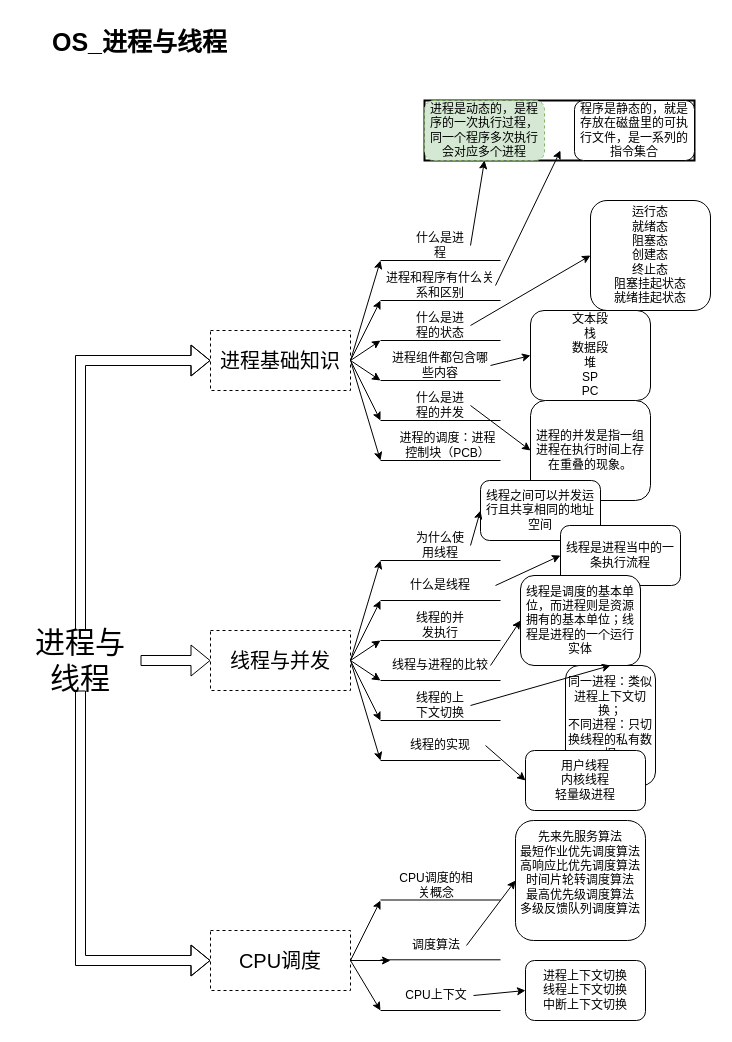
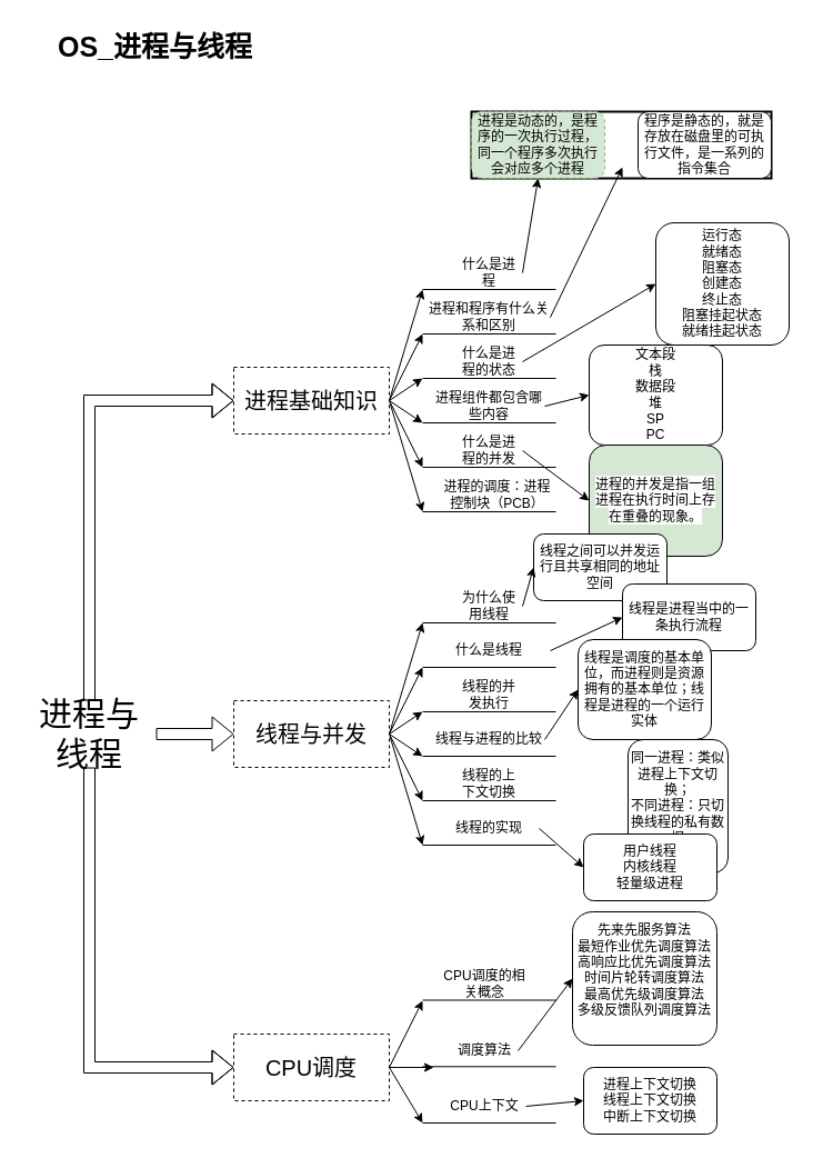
  <mxCell id="0" />
  <mxCell id="1" parent="0" />
  <mxCell id="2" value="&lt;h1 style=&quot;margin-top: 0px;&quot;&gt;&lt;font style=&quot;font-size: 25px;&quot;&gt;OS_进程与线程&lt;/font&gt;&lt;/h1&gt;" style="text;html=1;whiteSpace=wrap;overflow=hidden;rounded=0;" parent="1" vertex="1"><mxGeometry x="50" y="20" width="180" height="120" as="geometry" /></mxCell>
  <mxCell id="3" value="" style="group" vertex="1" connectable="0" parent="1"><mxGeometry x="20" y="230" width="480" height="780" as="geometry" /></mxCell>
  <mxCell id="4" style="edgeStyle=orthogonalEdgeStyle;rounded=0;orthogonalLoop=1;jettySize=auto;html=1;exitX=0.5;exitY=0;exitDx=0;exitDy=0;entryX=0;entryY=0.5;entryDx=0;entryDy=0;shape=flexArrow;" parent="3" source="7" target="15" edge="1"><mxGeometry relative="1" as="geometry" /></mxCell>
  <mxCell id="5" style="edgeStyle=orthogonalEdgeStyle;rounded=0;orthogonalLoop=1;jettySize=auto;html=1;exitX=1;exitY=0.5;exitDx=0;exitDy=0;entryX=0;entryY=0.5;entryDx=0;entryDy=0;shape=flexArrow;" parent="3" source="7" target="36" edge="1"><mxGeometry relative="1" as="geometry" /></mxCell>
  <mxCell id="6" style="edgeStyle=orthogonalEdgeStyle;rounded=0;orthogonalLoop=1;jettySize=auto;html=1;exitX=0.5;exitY=1;exitDx=0;exitDy=0;entryX=0;entryY=0.5;entryDx=0;entryDy=0;shape=flexArrow;" parent="3" source="7" target="53" edge="1"><mxGeometry relative="1" as="geometry" /></mxCell>
  <mxCell id="7" value="&lt;font style=&quot;font-size: 30px;&quot;&gt;进程与线程&lt;/font&gt;" style="rounded=0;whiteSpace=wrap;html=1;fontSize=20;fillColor=none;strokeColor=none;" parent="3" vertex="1"><mxGeometry y="400" width="120" height="60" as="geometry" /></mxCell>
  <mxCell id="8" value="" style="group" vertex="1" connectable="0" parent="3"><mxGeometry x="190" width="290" height="230" as="geometry" /></mxCell>
  <mxCell id="9" style="edgeStyle=none;rounded=0;orthogonalLoop=1;jettySize=auto;html=1;exitX=1;exitY=0.5;exitDx=0;exitDy=0;" edge="1" parent="8" source="15"><mxGeometry relative="1" as="geometry"><mxPoint x="170" y="30" as="targetPoint" /></mxGeometry></mxCell>
  <mxCell id="10" style="edgeStyle=none;rounded=0;orthogonalLoop=1;jettySize=auto;html=1;exitX=1;exitY=0.5;exitDx=0;exitDy=0;" edge="1" parent="8" source="15"><mxGeometry relative="1" as="geometry"><mxPoint x="170" y="70" as="targetPoint" /></mxGeometry></mxCell>
  <mxCell id="11" style="edgeStyle=none;rounded=0;orthogonalLoop=1;jettySize=auto;html=1;exitX=1;exitY=0.5;exitDx=0;exitDy=0;" edge="1" parent="8" source="15"><mxGeometry relative="1" as="geometry"><mxPoint x="170" y="110" as="targetPoint" /></mxGeometry></mxCell>
  <mxCell id="12" style="edgeStyle=none;rounded=0;orthogonalLoop=1;jettySize=auto;html=1;exitX=1;exitY=0.5;exitDx=0;exitDy=0;" edge="1" parent="8" source="15"><mxGeometry relative="1" as="geometry"><mxPoint x="170" y="150" as="targetPoint" /></mxGeometry></mxCell>
  <mxCell id="13" style="edgeStyle=none;rounded=0;orthogonalLoop=1;jettySize=auto;html=1;exitX=1;exitY=0.5;exitDx=0;exitDy=0;" edge="1" parent="8" source="15"><mxGeometry relative="1" as="geometry"><mxPoint x="170" y="190" as="targetPoint" /></mxGeometry></mxCell>
  <mxCell id="14" style="edgeStyle=none;rounded=0;orthogonalLoop=1;jettySize=auto;html=1;exitX=1;exitY=0.5;exitDx=0;exitDy=0;" edge="1" parent="8" source="15"><mxGeometry relative="1" as="geometry"><mxPoint x="170" y="230" as="targetPoint" /></mxGeometry></mxCell>
  <mxCell id="15" value="进程基础知识" style="rounded=0;whiteSpace=wrap;html=1;fontSize=20;dashed=1;" parent="8" vertex="1"><mxGeometry y="100" width="140" height="60" as="geometry" /></mxCell>
  <mxCell id="16" value="什么是进程" style="text;html=1;align=center;verticalAlign=middle;whiteSpace=wrap;rounded=0;" parent="8" vertex="1"><mxGeometry x="200" width="60" height="30" as="geometry" /></mxCell>
  <mxCell id="17" value="" style="endArrow=none;html=1;rounded=0;" parent="8" edge="1"><mxGeometry width="50" height="50" relative="1" as="geometry"><mxPoint x="170" y="30" as="sourcePoint" /><mxPoint x="290" y="30" as="targetPoint" /><Array as="points" /></mxGeometry></mxCell>
  <mxCell id="18" value="" style="endArrow=none;html=1;rounded=0;" parent="8" edge="1"><mxGeometry width="50" height="50" relative="1" as="geometry"><mxPoint x="170" y="70" as="sourcePoint" /><mxPoint x="290" y="70" as="targetPoint" /><Array as="points" /></mxGeometry></mxCell>
  <mxCell id="19" style="edgeStyle=none;rounded=0;orthogonalLoop=1;jettySize=auto;html=1;exitX=1;exitY=0.5;exitDx=0;exitDy=0;" edge="1" parent="8" source="20"><mxGeometry relative="1" as="geometry"><mxPoint x="350" y="-80" as="targetPoint" /></mxGeometry></mxCell>
  <mxCell id="20" value="进程和程序有什么关系和区别" style="text;html=1;align=center;verticalAlign=middle;whiteSpace=wrap;rounded=0;" parent="8" vertex="1"><mxGeometry x="175" y="40" width="110" height="30" as="geometry" /></mxCell>
  <mxCell id="21" value="" style="endArrow=none;html=1;rounded=0;" parent="8" edge="1"><mxGeometry width="50" height="50" relative="1" as="geometry"><mxPoint x="170" y="110" as="sourcePoint" /><mxPoint x="290" y="110" as="targetPoint" /><Array as="points" /></mxGeometry></mxCell>
  <mxCell id="22" value="什么是进程的状态" style="text;html=1;align=center;verticalAlign=middle;whiteSpace=wrap;rounded=0;" parent="8" vertex="1"><mxGeometry x="200" y="80" width="60" height="30" as="geometry" /></mxCell>
  <mxCell id="23" value="" style="endArrow=none;html=1;rounded=0;" parent="8" edge="1"><mxGeometry width="50" height="50" relative="1" as="geometry"><mxPoint x="170" y="150" as="sourcePoint" /><mxPoint x="290" y="150" as="targetPoint" /><Array as="points" /></mxGeometry></mxCell>
  <mxCell id="24" value="进程组件都包含哪些内容" style="text;html=1;align=center;verticalAlign=middle;whiteSpace=wrap;rounded=0;" parent="8" vertex="1"><mxGeometry x="180" y="120" width="100" height="30" as="geometry" /></mxCell>
  <mxCell id="25" value="" style="endArrow=none;html=1;rounded=0;" parent="8" edge="1"><mxGeometry width="50" height="50" relative="1" as="geometry"><mxPoint x="170" y="190" as="sourcePoint" /><mxPoint x="290" y="190" as="targetPoint" /><Array as="points" /></mxGeometry></mxCell>
  <mxCell id="26" value="什么是进程的并发" style="text;html=1;align=center;verticalAlign=middle;whiteSpace=wrap;rounded=0;" parent="8" vertex="1"><mxGeometry x="200" y="160" width="60" height="30" as="geometry" /></mxCell>
  <mxCell id="27" value="" style="endArrow=none;html=1;rounded=0;" parent="8" edge="1"><mxGeometry width="50" height="50" relative="1" as="geometry"><mxPoint x="170" y="230" as="sourcePoint" /><mxPoint x="290" y="230" as="targetPoint" /><Array as="points" /></mxGeometry></mxCell>
  <mxCell id="28" value="进程的调度：进程控制块（PCB）" style="text;html=1;align=center;verticalAlign=middle;whiteSpace=wrap;rounded=0;" parent="8" vertex="1"><mxGeometry x="185" y="200" width="105" height="30" as="geometry" /></mxCell>
  <mxCell id="29" value="" style="group" vertex="1" connectable="0" parent="3"><mxGeometry x="190" y="300" width="290" height="230" as="geometry" /></mxCell>
  <mxCell id="30" style="edgeStyle=none;rounded=0;orthogonalLoop=1;jettySize=auto;html=1;exitX=1;exitY=0.5;exitDx=0;exitDy=0;" edge="1" parent="29" source="36"><mxGeometry relative="1" as="geometry"><mxPoint x="170" y="30" as="targetPoint" /></mxGeometry></mxCell>
  <mxCell id="31" style="edgeStyle=none;rounded=0;orthogonalLoop=1;jettySize=auto;html=1;exitX=1;exitY=0.5;exitDx=0;exitDy=0;" edge="1" parent="29" source="36"><mxGeometry relative="1" as="geometry"><mxPoint x="170" y="70" as="targetPoint" /></mxGeometry></mxCell>
  <mxCell id="32" style="edgeStyle=none;rounded=0;orthogonalLoop=1;jettySize=auto;html=1;exitX=1;exitY=0.5;exitDx=0;exitDy=0;" edge="1" parent="29" source="36"><mxGeometry relative="1" as="geometry"><mxPoint x="170" y="110" as="targetPoint" /></mxGeometry></mxCell>
  <mxCell id="33" style="edgeStyle=none;rounded=0;orthogonalLoop=1;jettySize=auto;html=1;exitX=1;exitY=0.5;exitDx=0;exitDy=0;" edge="1" parent="29" source="36"><mxGeometry relative="1" as="geometry"><mxPoint x="170" y="150" as="targetPoint" /></mxGeometry></mxCell>
  <mxCell id="34" style="edgeStyle=none;rounded=0;orthogonalLoop=1;jettySize=auto;html=1;exitX=1;exitY=0.5;exitDx=0;exitDy=0;" edge="1" parent="29" source="36"><mxGeometry relative="1" as="geometry"><mxPoint x="170" y="190" as="targetPoint" /></mxGeometry></mxCell>
  <mxCell id="35" style="edgeStyle=none;rounded=0;orthogonalLoop=1;jettySize=auto;html=1;exitX=1;exitY=0.5;exitDx=0;exitDy=0;" edge="1" parent="29" source="36"><mxGeometry relative="1" as="geometry"><mxPoint x="170" y="230" as="targetPoint" /></mxGeometry></mxCell>
  <mxCell id="36" value="线程与并发" style="rounded=0;whiteSpace=wrap;html=1;fontSize=20;dashed=1;" parent="29" vertex="1"><mxGeometry y="100" width="140" height="60" as="geometry" /></mxCell>
  <mxCell id="37" value="" style="endArrow=none;html=1;rounded=0;" edge="1" parent="29"><mxGeometry width="50" height="50" relative="1" as="geometry"><mxPoint x="170" y="30" as="sourcePoint" /><mxPoint x="290" y="30" as="targetPoint" /><Array as="points" /></mxGeometry></mxCell>
  <mxCell id="38" value="" style="endArrow=none;html=1;rounded=0;" edge="1" parent="29"><mxGeometry width="50" height="50" relative="1" as="geometry"><mxPoint x="170" y="70" as="sourcePoint" /><mxPoint x="290" y="70" as="targetPoint" /><Array as="points" /></mxGeometry></mxCell>
  <mxCell id="39" value="什么是线程" style="text;html=1;align=center;verticalAlign=middle;whiteSpace=wrap;rounded=0;" vertex="1" parent="29"><mxGeometry x="175" y="40" width="110" height="30" as="geometry" /></mxCell>
  <mxCell id="40" value="" style="endArrow=none;html=1;rounded=0;" edge="1" parent="29"><mxGeometry width="50" height="50" relative="1" as="geometry"><mxPoint x="170" y="110" as="sourcePoint" /><mxPoint x="290" y="110" as="targetPoint" /><Array as="points" /></mxGeometry></mxCell>
  <mxCell id="41" value="线程的并发执行" style="text;html=1;align=center;verticalAlign=middle;whiteSpace=wrap;rounded=0;" vertex="1" parent="29"><mxGeometry x="200" y="80" width="60" height="30" as="geometry" /></mxCell>
  <mxCell id="42" value="" style="endArrow=none;html=1;rounded=0;" edge="1" parent="29"><mxGeometry width="50" height="50" relative="1" as="geometry"><mxPoint x="170" y="150" as="sourcePoint" /><mxPoint x="290" y="150" as="targetPoint" /><Array as="points" /></mxGeometry></mxCell>
  <mxCell id="43" value="线程与进程的比较" style="text;html=1;align=center;verticalAlign=middle;whiteSpace=wrap;rounded=0;" vertex="1" parent="29"><mxGeometry x="180" y="120" width="100" height="30" as="geometry" /></mxCell>
  <mxCell id="44" value="" style="endArrow=none;html=1;rounded=0;" edge="1" parent="29"><mxGeometry width="50" height="50" relative="1" as="geometry"><mxPoint x="170" y="190" as="sourcePoint" /><mxPoint x="290" y="190" as="targetPoint" /><Array as="points" /></mxGeometry></mxCell>
  <mxCell id="45" value="线程的上下文切换" style="text;html=1;align=center;verticalAlign=middle;whiteSpace=wrap;rounded=0;" vertex="1" parent="29"><mxGeometry x="200" y="160" width="60" height="30" as="geometry" /></mxCell>
  <mxCell id="46" value="" style="endArrow=none;html=1;rounded=0;" edge="1" parent="29"><mxGeometry width="50" height="50" relative="1" as="geometry"><mxPoint x="170" y="230" as="sourcePoint" /><mxPoint x="290" y="230" as="targetPoint" /><Array as="points" /></mxGeometry></mxCell>
  <mxCell id="47" value="线程的实现" style="text;html=1;align=center;verticalAlign=middle;whiteSpace=wrap;rounded=0;" vertex="1" parent="29"><mxGeometry x="185" y="200" width="90" height="30" as="geometry" /></mxCell>
  <mxCell id="48" value="为什么使用线程" style="text;html=1;align=center;verticalAlign=middle;whiteSpace=wrap;rounded=0;" vertex="1" parent="29"><mxGeometry x="200" width="60" height="30" as="geometry" /></mxCell>
  <mxCell id="49" value="" style="group" vertex="1" connectable="0" parent="3"><mxGeometry x="190" y="640" width="290" height="140" as="geometry" /></mxCell>
  <mxCell id="50" style="edgeStyle=none;rounded=0;orthogonalLoop=1;jettySize=auto;html=1;exitX=1;exitY=0.5;exitDx=0;exitDy=0;" edge="1" parent="49" source="53"><mxGeometry relative="1" as="geometry"><mxPoint x="170" y="30" as="targetPoint" /></mxGeometry></mxCell>
  <mxCell id="51" style="edgeStyle=none;rounded=0;orthogonalLoop=1;jettySize=auto;html=1;exitX=1;exitY=0.5;exitDx=0;exitDy=0;" edge="1" parent="49" source="53"><mxGeometry relative="1" as="geometry"><mxPoint x="180" y="90" as="targetPoint" /></mxGeometry></mxCell>
  <mxCell id="52" style="edgeStyle=none;rounded=0;orthogonalLoop=1;jettySize=auto;html=1;exitX=1;exitY=0.5;exitDx=0;exitDy=0;" edge="1" parent="49" source="53"><mxGeometry relative="1" as="geometry"><mxPoint x="170" y="140" as="targetPoint" /></mxGeometry></mxCell>
  <mxCell id="53" value="CPU调度" style="rounded=0;whiteSpace=wrap;html=1;fontSize=20;dashed=1;" parent="49" vertex="1"><mxGeometry y="60" width="140" height="60" as="geometry" /></mxCell>
  <mxCell id="54" value="" style="endArrow=none;html=1;rounded=0;" edge="1" parent="49"><mxGeometry width="50" height="50" relative="1" as="geometry"><mxPoint x="170" y="29.5" as="sourcePoint" /><mxPoint x="290" y="29.5" as="targetPoint" /><Array as="points" /></mxGeometry></mxCell>
  <mxCell id="55" value="CPU调度的相关概念" style="text;html=1;align=center;verticalAlign=middle;whiteSpace=wrap;rounded=0;" vertex="1" parent="49"><mxGeometry x="186" width="80" height="30" as="geometry" /></mxCell>
  <mxCell id="56" value="" style="endArrow=none;html=1;rounded=0;" edge="1" parent="49"><mxGeometry width="50" height="50" relative="1" as="geometry"><mxPoint x="170" y="89.31" as="sourcePoint" /><mxPoint x="290" y="89.31" as="targetPoint" /><Array as="points" /></mxGeometry></mxCell>
  <mxCell id="57" value="调度算法" style="text;html=1;align=center;verticalAlign=middle;whiteSpace=wrap;rounded=0;" vertex="1" parent="49"><mxGeometry x="196" y="60" width="60" height="30" as="geometry" /></mxCell>
  <mxCell id="58" value="" style="endArrow=none;html=1;rounded=0;" edge="1" parent="49"><mxGeometry width="50" height="50" relative="1" as="geometry"><mxPoint x="170" y="140" as="sourcePoint" /><mxPoint x="290" y="140" as="targetPoint" /><Array as="points" /></mxGeometry></mxCell>
  <mxCell id="59" value="CPU上下文" style="text;html=1;align=center;verticalAlign=middle;whiteSpace=wrap;rounded=0;" vertex="1" parent="49"><mxGeometry x="189" y="110" width="74" height="30" as="geometry" /></mxCell>
  <mxCell id="60" value="运行态&lt;div&gt;就绪态&lt;/div&gt;&lt;div&gt;阻塞态&lt;/div&gt;&lt;div&gt;创建态&lt;/div&gt;&lt;div&gt;终止态&lt;/div&gt;&lt;div&gt;阻塞挂起状态&lt;/div&gt;&lt;div&gt;就绪挂起状态&lt;/div&gt;" style="rounded=1;whiteSpace=wrap;html=1;" vertex="1" parent="1"><mxGeometry x="590" y="200" width="120" height="110" as="geometry" /></mxCell>
  <mxCell id="61" value="" style="group;strokeColor=default;strokeWidth=2;" vertex="1" connectable="0" parent="1"><mxGeometry x="424" y="100" width="270" height="60" as="geometry" /></mxCell>
  <mxCell id="62" value="进程是&lt;font style=&quot;font-size: 12px;&quot;&gt;动态&lt;/font&gt;的，是程序的一次执行过程，同一个程序多次执行会对应多个进程" style="rounded=1;whiteSpace=wrap;html=1;fillColor=#d5e8d4;strokeColor=#82b366;dashed=1;" vertex="1" parent="61"><mxGeometry width="120" height="60" as="geometry" /></mxCell>
  <mxCell id="63" value="程序是静态的，就是存放在磁盘里的可执行文件，是一系列的指令集合" style="rounded=1;whiteSpace=wrap;html=1;" vertex="1" parent="61"><mxGeometry x="150" width="120" height="60" as="geometry" /></mxCell>
  <mxCell id="64" style="edgeStyle=none;rounded=0;orthogonalLoop=1;jettySize=auto;html=1;exitX=1;exitY=0.5;exitDx=0;exitDy=0;entryX=0;entryY=0.5;entryDx=0;entryDy=0;" edge="1" parent="1" source="22" target="60"><mxGeometry relative="1" as="geometry" /></mxCell>
  <mxCell id="65" value="文本段&lt;div&gt;栈&lt;/div&gt;&lt;div&gt;数据段&lt;/div&gt;&lt;div&gt;堆&lt;/div&gt;&lt;div&gt;SP&lt;/div&gt;&lt;div&gt;PC&lt;/div&gt;" style="rounded=1;whiteSpace=wrap;html=1;" vertex="1" parent="1"><mxGeometry x="530" y="310" width="120" height="90" as="geometry" /></mxCell>
- <mxCell id="66" value="&lt;span style=&quot;font-family: -apple-system, BlinkMacSystemFont, &amp;quot;Segoe UI&amp;quot;, Roboto, Ubuntu, &amp;quot;Helvetica Neue&amp;quot;, Helvetica, Arial, &amp;quot;PingFang SC&amp;quot;, &amp;quot;Hiragino Sans GB&amp;quot;, &amp;quot;Microsoft YaHei UI&amp;quot;, &amp;quot;Microsoft YaHei&amp;quot;, &amp;quot;Source Han Sans CN&amp;quot;, sans-serif, &amp;quot;Apple Color Emoji&amp;quot;, &amp;quot;Segoe UI Emoji&amp;quot;; text-align: start; background-color: rgb(253, 253, 254);&quot;&gt;&lt;font style=&quot;font-size: 12px;&quot;&gt;进程的并发是指一组进程在执行时间上存在重叠的现象。&lt;/font&gt;&lt;/span&gt;" style="rounded=1;whiteSpace=wrap;html=1;" vertex="1" parent="1"><mxGeometry x="530" y="400" width="120" height="100" as="geometry" /></mxCell>
+ <mxCell id="66" value="&lt;span style=&quot;font-family: -apple-system, BlinkMacSystemFont, &amp;quot;Segoe UI&amp;quot;, Roboto, Ubuntu, &amp;quot;Helvetica Neue&amp;quot;, Helvetica, Arial, &amp;quot;PingFang SC&amp;quot;, &amp;quot;Hiragino Sans GB&amp;quot;, &amp;quot;Microsoft YaHei UI&amp;quot;, &amp;quot;Microsoft YaHei&amp;quot;, &amp;quot;Source Han Sans CN&amp;quot;, sans-serif, &amp;quot;Apple Color Emoji&amp;quot;, &amp;quot;Segoe UI Emoji&amp;quot;; text-align: start; background-color: rgb(253, 253, 254);&quot;&gt;&lt;font style=&quot;font-size: 12px;&quot;&gt;进程的并发是指一组进程在执行时间上存在重叠的现象。&lt;/font&gt;&lt;/span&gt;" style="rounded=1;whiteSpace=wrap;html=1;fillColor=#d5e8d4;" vertex="1" parent="1"><mxGeometry x="530" y="400" width="120" height="100" as="geometry" /></mxCell>
  <mxCell id="67" style="edgeStyle=none;rounded=0;orthogonalLoop=1;jettySize=auto;html=1;exitX=1;exitY=0.5;exitDx=0;exitDy=0;entryX=0;entryY=0.5;entryDx=0;entryDy=0;" edge="1" parent="1" source="24" target="65"><mxGeometry relative="1" as="geometry" /></mxCell>
  <mxCell id="68" style="edgeStyle=none;rounded=0;orthogonalLoop=1;jettySize=auto;html=1;exitX=1;exitY=0.5;exitDx=0;exitDy=0;entryX=0;entryY=0.5;entryDx=0;entryDy=0;" edge="1" parent="1" source="26" target="66"><mxGeometry relative="1" as="geometry" /></mxCell>
  <mxCell id="69" value="线程之间可以并发运行且共享相同的地址空间" style="rounded=1;whiteSpace=wrap;html=1;" vertex="1" parent="1"><mxGeometry x="480" y="480" width="120" height="60" as="geometry" /></mxCell>
  <mxCell id="70" value="线程是进程当中的一条执行流程" style="rounded=1;whiteSpace=wrap;html=1;" vertex="1" parent="1"><mxGeometry x="560" y="525" width="120" height="60" as="geometry" /></mxCell>
  <mxCell id="71" style="edgeStyle=none;rounded=0;orthogonalLoop=1;jettySize=auto;html=1;exitX=1;exitY=0.5;exitDx=0;exitDy=0;entryX=0;entryY=0.5;entryDx=0;entryDy=0;" edge="1" parent="1" source="48" target="69"><mxGeometry relative="1" as="geometry" /></mxCell>
  <mxCell id="72" style="edgeStyle=none;rounded=0;orthogonalLoop=1;jettySize=auto;html=1;exitX=1;exitY=0.5;exitDx=0;exitDy=0;entryX=0;entryY=0.5;entryDx=0;entryDy=0;" edge="1" parent="1" source="39" target="70"><mxGeometry relative="1" as="geometry" /></mxCell>
  <mxCell id="73" value="线程是调度的基本单位，而进程则是资源拥有的基本单位；线程是进程的一个运行实体" style="rounded=1;whiteSpace=wrap;html=1;" vertex="1" parent="1"><mxGeometry x="520" y="575" width="120" height="90" as="geometry" /></mxCell>
  <mxCell id="74" style="edgeStyle=none;rounded=0;orthogonalLoop=1;jettySize=auto;html=1;exitX=1;exitY=0.5;exitDx=0;exitDy=0;entryX=0;entryY=0.5;entryDx=0;entryDy=0;" edge="1" parent="1" source="43" target="73"><mxGeometry relative="1" as="geometry" /></mxCell>
  <mxCell id="75" value="同一进程：类似进程上下文切换；&lt;div&gt;不同进程：只切换线程的私有数据&lt;br&gt;&lt;div&gt;&lt;br&gt;&lt;/div&gt;&lt;/div&gt;" style="rounded=1;whiteSpace=wrap;html=1;direction=south;" vertex="1" parent="1"><mxGeometry x="565" y="665" width="90" height="120" as="geometry" /></mxCell>
  <mxCell id="76" value="用户线程&lt;div&gt;内核线程&lt;/div&gt;&lt;div&gt;轻量级进程&lt;/div&gt;" style="rounded=1;whiteSpace=wrap;html=1;" vertex="1" parent="1"><mxGeometry x="525" y="750" width="120" height="60" as="geometry" /></mxCell>
- <mxCell id="77" style="edgeStyle=none;rounded=0;orthogonalLoop=1;jettySize=auto;html=1;exitX=1;exitY=0.5;exitDx=0;exitDy=0;entryX=0;entryY=0.5;entryDx=0;entryDy=0;" edge="1" parent="1" source="45" target="75"><mxGeometry relative="1" as="geometry" /></mxCell>
  <mxCell id="78" style="edgeStyle=none;rounded=0;orthogonalLoop=1;jettySize=auto;html=1;exitX=1;exitY=0.5;exitDx=0;exitDy=0;entryX=0;entryY=0.5;entryDx=0;entryDy=0;" edge="1" parent="1" source="47" target="76"><mxGeometry relative="1" as="geometry" /></mxCell>
  <mxCell id="79" value="先来先服务算法&lt;div&gt;最短作业优先调度算法&lt;/div&gt;&lt;div&gt;高响应比优先调度算法&lt;/div&gt;&lt;div&gt;时间片轮转调度算法&lt;/div&gt;&lt;div&gt;最高优先级调度算法&lt;/div&gt;&lt;div&gt;多级反馈队列调度算法&lt;/div&gt;&lt;div&gt;&lt;br&gt;&lt;/div&gt;" style="rounded=1;whiteSpace=wrap;html=1;" vertex="1" parent="1"><mxGeometry x="515" y="820" width="130" height="120" as="geometry" /></mxCell>
  <mxCell id="80" value="进程上下文切换&lt;div&gt;线程上下文切换&lt;/div&gt;&lt;div&gt;中断上下文切换&lt;/div&gt;" style="rounded=1;whiteSpace=wrap;html=1;" vertex="1" parent="1"><mxGeometry x="525" y="960" width="120" height="60" as="geometry" /></mxCell>
  <mxCell id="81" style="edgeStyle=none;rounded=0;orthogonalLoop=1;jettySize=auto;html=1;exitX=1;exitY=0.5;exitDx=0;exitDy=0;entryX=0;entryY=0.5;entryDx=0;entryDy=0;" edge="1" parent="1" source="57" target="79"><mxGeometry relative="1" as="geometry" /></mxCell>
  <mxCell id="82" style="edgeStyle=none;rounded=0;orthogonalLoop=1;jettySize=auto;html=1;exitX=1;exitY=0.5;exitDx=0;exitDy=0;entryX=0;entryY=0.5;entryDx=0;entryDy=0;" edge="1" parent="1" source="59" target="80"><mxGeometry relative="1" as="geometry" /></mxCell>
  <mxCell id="83" style="edgeStyle=none;rounded=0;orthogonalLoop=1;jettySize=auto;html=1;exitX=1;exitY=0.5;exitDx=0;exitDy=0;entryX=0.5;entryY=1;entryDx=0;entryDy=0;" edge="1" parent="1" source="16" target="62"><mxGeometry relative="1" as="geometry" /></mxCell>
